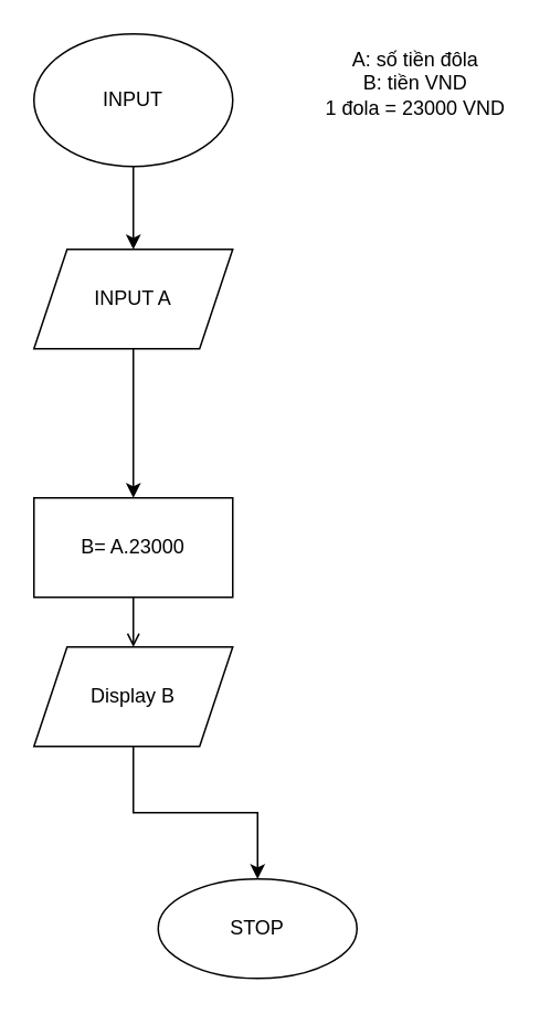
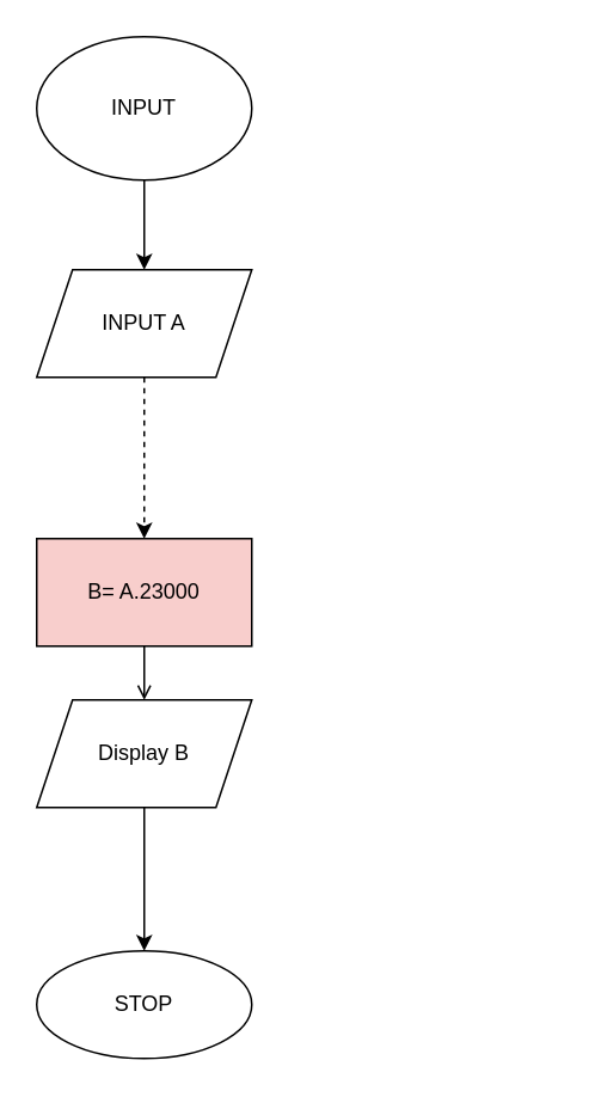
  <mxCell id="0" />
  <mxCell id="1" parent="0" />
  <mxCell id="2" value="" style="edgeStyle=orthogonalEdgeStyle;rounded=0;orthogonalLoop=1;jettySize=auto;html=1;" edge="1" parent="1" source="3" target="5"><mxGeometry relative="1" as="geometry" /></mxCell>
  <mxCell id="3" value="INPUT" style="ellipse;whiteSpace=wrap;html=1;" vertex="1" parent="1"><mxGeometry x="20" y="20" width="120" height="80" as="geometry" /></mxCell>
- <mxCell id="4" value="" style="edgeStyle=orthogonalEdgeStyle;rounded=0;orthogonalLoop=1;jettySize=auto;html=1;" edge="1" parent="1" source="5" target="7"><mxGeometry relative="1" as="geometry" /></mxCell>
+ <mxCell id="4" value="" style="edgeStyle=orthogonalEdgeStyle;rounded=0;orthogonalLoop=1;jettySize=auto;html=1;dashed=1;" edge="1" parent="1" source="5" target="7"><mxGeometry relative="1" as="geometry" /></mxCell>
  <mxCell id="5" value="INPUT A" style="shape=parallelogram;perimeter=parallelogramPerimeter;whiteSpace=wrap;html=1;fixedSize=1;" vertex="1" parent="1"><mxGeometry x="20" y="150" width="120" height="60" as="geometry" /></mxCell>
  <mxCell id="6" value="" style="edgeStyle=orthogonalEdgeStyle;rounded=0;orthogonalLoop=1;jettySize=auto;html=1;endArrow=open;" edge="1" parent="1" source="7" target="9"><mxGeometry relative="1" as="geometry" /></mxCell>
- <mxCell id="7" value="B= A.23000" style="whiteSpace=wrap;html=1;" vertex="1" parent="1"><mxGeometry x="20" y="300" width="120" height="60" as="geometry" /></mxCell>
+ <mxCell id="7" value="B= A.23000" style="whiteSpace=wrap;html=1;fillColor=#f8cecc;" vertex="1" parent="1"><mxGeometry x="20" y="300" width="120" height="60" as="geometry" /></mxCell>
  <mxCell id="8" value="" style="edgeStyle=orthogonalEdgeStyle;rounded=0;orthogonalLoop=1;jettySize=auto;html=1;" edge="1" parent="1" source="9" target="10"><mxGeometry relative="1" as="geometry" /></mxCell>
  <mxCell id="9" value="Display B" style="shape=parallelogram;perimeter=parallelogramPerimeter;whiteSpace=wrap;html=1;fixedSize=1;" vertex="1" parent="1"><mxGeometry x="20" y="390" width="120" height="60" as="geometry" /></mxCell>
- <mxCell id="10" value="STOP" style="ellipse;whiteSpace=wrap;html=1;" vertex="1" parent="1"><mxGeometry x="95" y="530" width="120" height="60" as="geometry" /></mxCell>
- <mxCell id="11" value="A: số tiền đôla&lt;br&gt;B: tiền VND&lt;br&gt;1 đola = 23000 VND" style="text;html=1;align=center;verticalAlign=middle;resizable=0;points=[];autosize=1;strokeColor=none;fillColor=none;" vertex="1" parent="1"><mxGeometry x="190" y="25" width="120" height="50" as="geometry" /></mxCell>
+ <mxCell id="10" value="STOP" style="ellipse;whiteSpace=wrap;html=1;" vertex="1" parent="1"><mxGeometry x="20" y="530" width="120" height="60" as="geometry" /></mxCell>
